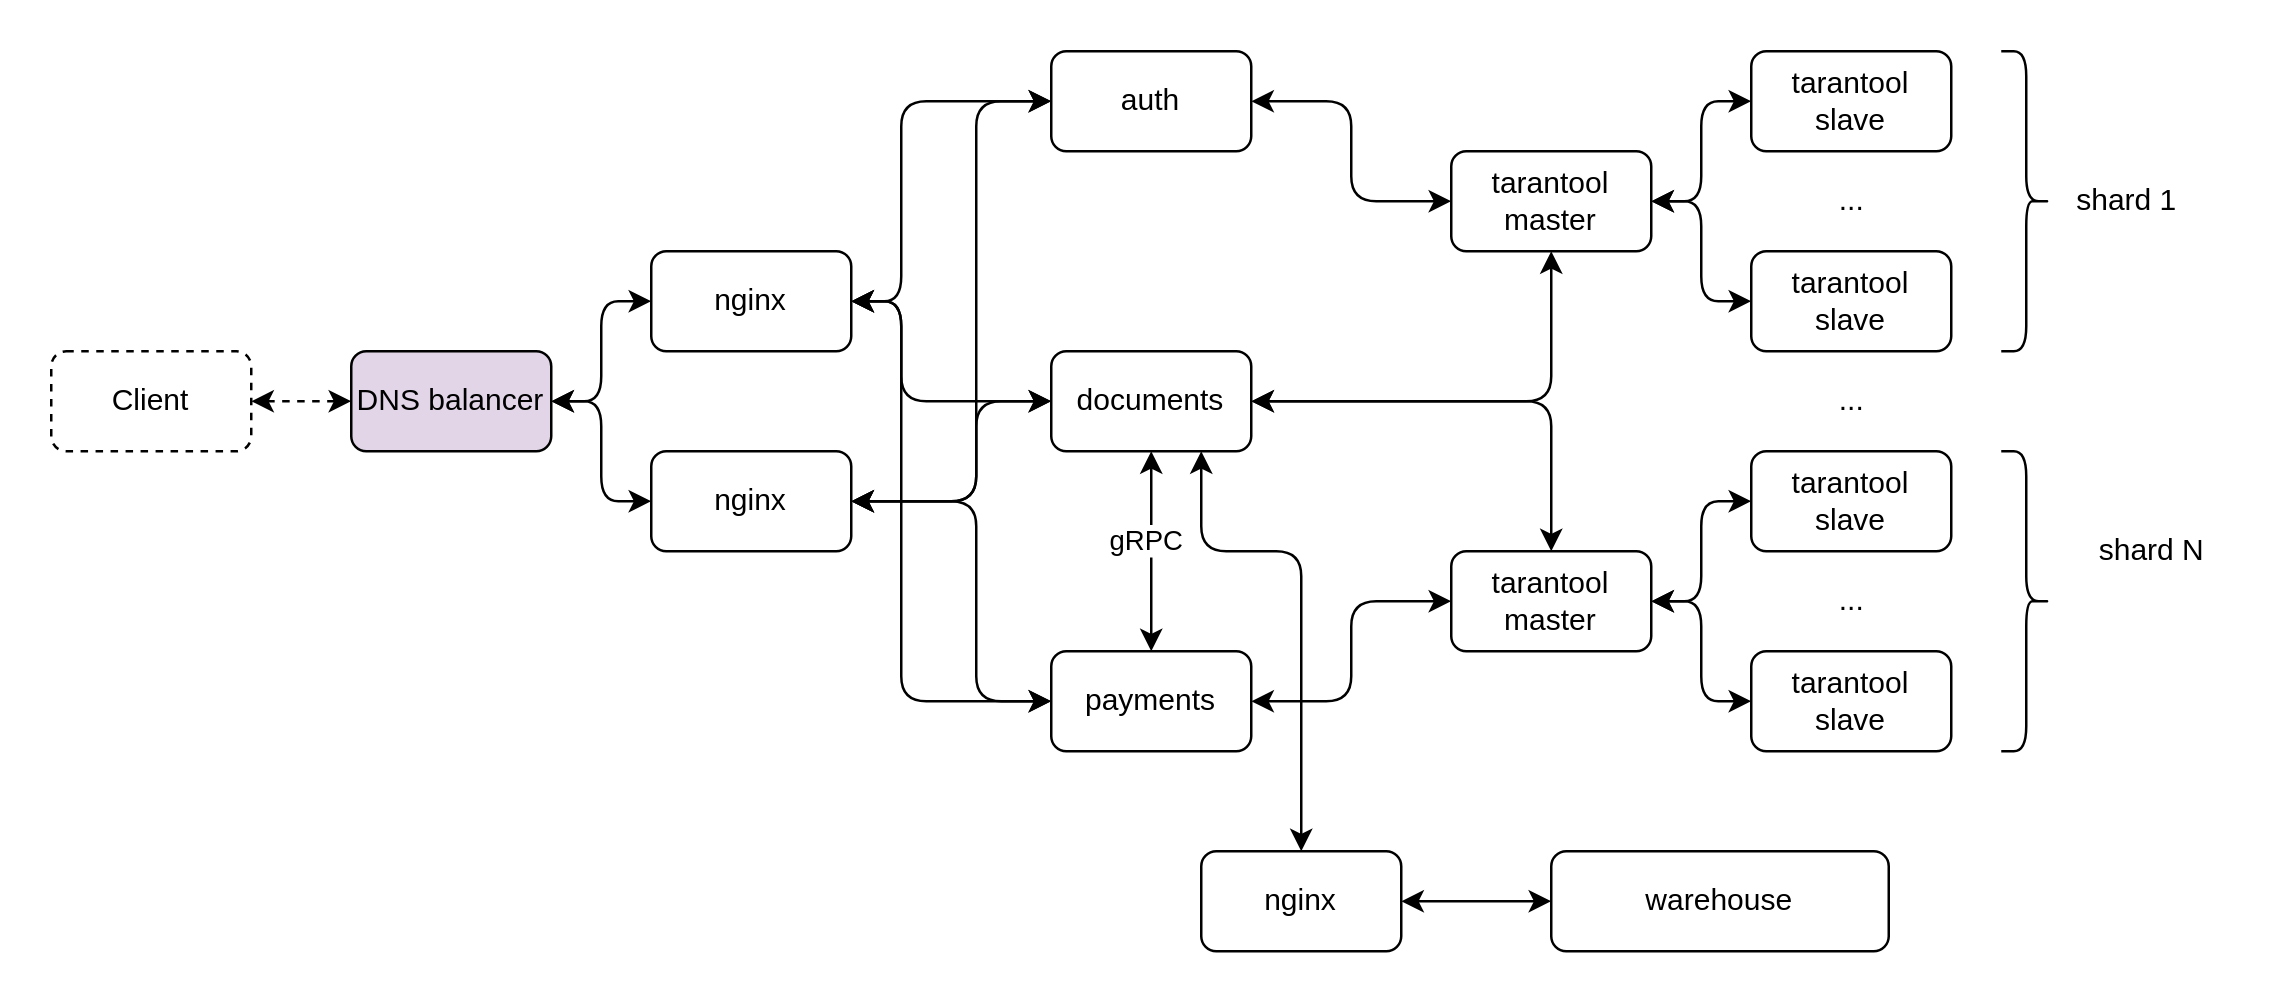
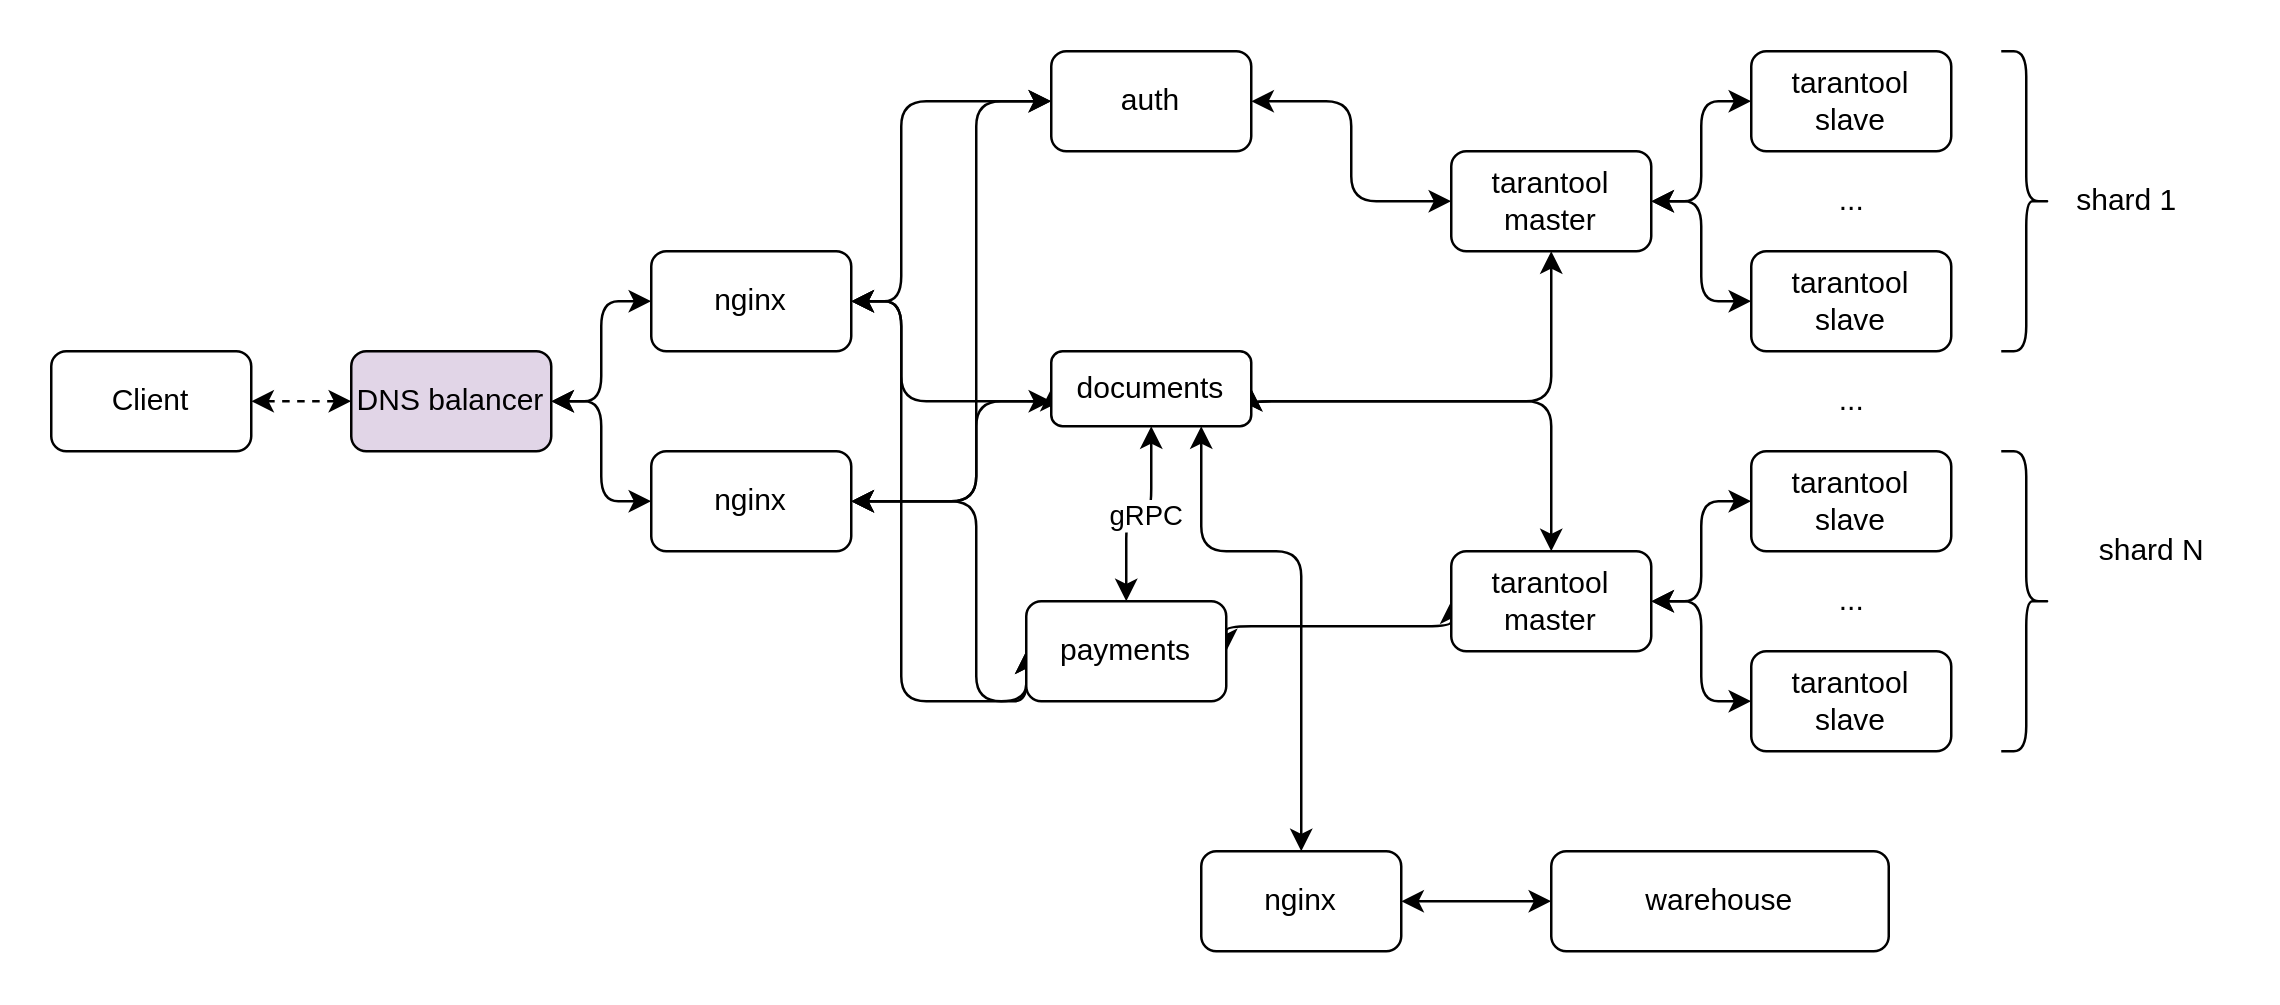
  <mxCell id="0" />
  <mxCell id="1" parent="0" />
  <mxCell id="2" style="edgeStyle=orthogonalEdgeStyle;rounded=0;orthogonalLoop=1;jettySize=auto;html=1;exitX=1;exitY=0.5;exitDx=0;exitDy=0;entryX=0;entryY=0.5;entryDx=0;entryDy=0;startArrow=classic;startFill=1;dashed=1;" parent="1" source="3" target="6" edge="1"><mxGeometry relative="1" as="geometry" /></mxCell>
- <mxCell id="3" value="Client" style="rounded=1;whiteSpace=wrap;html=1;dashed=1;" parent="1" vertex="1"><mxGeometry y="140" width="80" height="40" as="geometry" x="20" /></mxCell>
+ <mxCell id="3" value="Client" style="rounded=1;whiteSpace=wrap;html=1;" parent="1" vertex="1"><mxGeometry y="140" width="80" height="40" as="geometry" x="20" /></mxCell>
  <mxCell id="4" style="edgeStyle=orthogonalEdgeStyle;rounded=1;orthogonalLoop=1;jettySize=auto;html=1;exitX=1;exitY=0.5;exitDx=0;exitDy=0;entryX=0;entryY=0.5;entryDx=0;entryDy=0;startArrow=classic;startFill=1;" parent="1" source="6" target="10" edge="1"><mxGeometry relative="1" as="geometry" /></mxCell>
  <mxCell id="5" style="edgeStyle=orthogonalEdgeStyle;rounded=1;orthogonalLoop=1;jettySize=auto;html=1;exitX=1;exitY=0.5;exitDx=0;exitDy=0;entryX=0;entryY=0.5;entryDx=0;entryDy=0;startArrow=classic;startFill=1;" parent="1" source="6" target="16" edge="1"><mxGeometry relative="1" as="geometry" /></mxCell>
  <mxCell id="6" value="DNS balancer" style="rounded=1;whiteSpace=wrap;html=1;fillColor=#e1d5e7;" parent="1" vertex="1"><mxGeometry x="140" y="140" width="80" height="40" as="geometry" /></mxCell>
  <mxCell id="7" style="edgeStyle=orthogonalEdgeStyle;rounded=1;orthogonalLoop=1;jettySize=auto;html=1;exitX=1;exitY=0.5;exitDx=0;exitDy=0;entryX=0;entryY=0.5;entryDx=0;entryDy=0;startArrow=classic;startFill=1;" parent="1" source="10" target="12" edge="1"><mxGeometry relative="1" as="geometry"><Array as="points"><mxPoint x="360" y="120" /><mxPoint x="360" y="40" /></Array></mxGeometry></mxCell>
  <mxCell id="8" style="edgeStyle=orthogonalEdgeStyle;rounded=1;orthogonalLoop=1;jettySize=auto;html=1;exitX=1;exitY=0.5;exitDx=0;exitDy=0;startArrow=classic;startFill=1;" parent="1" source="10" target="20" edge="1"><mxGeometry relative="1" as="geometry"><Array as="points"><mxPoint x="360" y="120" /><mxPoint x="360" y="160" /></Array></mxGeometry></mxCell>
  <mxCell id="9" style="edgeStyle=orthogonalEdgeStyle;rounded=1;orthogonalLoop=1;jettySize=auto;html=1;exitX=1;exitY=0.5;exitDx=0;exitDy=0;entryX=0;entryY=0.5;entryDx=0;entryDy=0;startArrow=classic;startFill=1;" parent="1" source="10" target="24" edge="1"><mxGeometry relative="1" as="geometry"><Array as="points"><mxPoint x="360" y="120" /><mxPoint x="360" y="280" /></Array></mxGeometry></mxCell>
  <mxCell id="10" value="nginx" style="rounded=1;whiteSpace=wrap;html=1;" parent="1" vertex="1"><mxGeometry x="260" y="100" width="80" height="40" as="geometry" /></mxCell>
  <mxCell id="11" style="edgeStyle=elbowEdgeStyle;rounded=1;orthogonalLoop=1;jettySize=auto;elbow=vertical;html=1;exitX=1;exitY=0.5;exitDx=0;exitDy=0;entryX=0;entryY=0.5;entryDx=0;entryDy=0;startArrow=classic;startFill=1;" parent="1" source="12" target="27" edge="1"><mxGeometry relative="1" as="geometry" /></mxCell>
  <mxCell id="12" value="auth" style="rounded=1;whiteSpace=wrap;html=1;" parent="1" vertex="1"><mxGeometry x="420" y="20" width="80" height="40" as="geometry" /></mxCell>
  <mxCell id="13" style="edgeStyle=orthogonalEdgeStyle;rounded=1;orthogonalLoop=1;jettySize=auto;html=1;exitX=1;exitY=0.5;exitDx=0;exitDy=0;entryX=0;entryY=0.5;entryDx=0;entryDy=0;startArrow=classic;startFill=1;" parent="1" source="16" target="12" edge="1"><mxGeometry relative="1" as="geometry"><Array as="points"><mxPoint x="390" y="200" /><mxPoint x="390" y="40" /></Array></mxGeometry></mxCell>
  <mxCell id="14" style="edgeStyle=orthogonalEdgeStyle;rounded=1;orthogonalLoop=1;jettySize=auto;html=1;exitX=1;exitY=0.5;exitDx=0;exitDy=0;entryX=0;entryY=0.5;entryDx=0;entryDy=0;startArrow=classic;startFill=1;" parent="1" source="16" target="20" edge="1"><mxGeometry relative="1" as="geometry"><Array as="points"><mxPoint x="390" y="200" /><mxPoint x="390" y="160" /></Array></mxGeometry></mxCell>
  <mxCell id="15" style="edgeStyle=orthogonalEdgeStyle;rounded=1;orthogonalLoop=1;jettySize=auto;html=1;exitX=1;exitY=0.5;exitDx=0;exitDy=0;entryX=0;entryY=0.5;entryDx=0;entryDy=0;startArrow=classic;startFill=1;" parent="1" source="16" target="24" edge="1"><mxGeometry relative="1" as="geometry"><Array as="points"><mxPoint x="390" y="200" /><mxPoint x="390" y="280" /></Array></mxGeometry></mxCell>
  <mxCell id="16" value="nginx" style="rounded=1;whiteSpace=wrap;html=1;" parent="1" vertex="1"><mxGeometry x="260" y="180" width="80" height="40" as="geometry" /></mxCell>
  <mxCell id="17" style="edgeStyle=elbowEdgeStyle;rounded=1;orthogonalLoop=1;jettySize=auto;elbow=vertical;html=1;exitX=1;exitY=0.5;exitDx=0;exitDy=0;entryX=0.5;entryY=1;entryDx=0;entryDy=0;startArrow=classic;startFill=1;" parent="1" source="20" target="27" edge="1"><mxGeometry relative="1" as="geometry"><Array as="points"><mxPoint x="510" y="160" /></Array></mxGeometry></mxCell>
  <mxCell id="18" style="edgeStyle=elbowEdgeStyle;rounded=1;orthogonalLoop=1;jettySize=auto;elbow=vertical;html=1;exitX=1;exitY=0.5;exitDx=0;exitDy=0;entryX=0.5;entryY=0;entryDx=0;entryDy=0;startArrow=classic;startFill=1;" parent="1" source="20" target="33" edge="1"><mxGeometry relative="1" as="geometry"><Array as="points"><mxPoint x="590" y="160" /></Array></mxGeometry></mxCell>
  <mxCell id="19" style="edgeStyle=orthogonalEdgeStyle;rounded=1;orthogonalLoop=1;jettySize=auto;html=1;exitX=0.75;exitY=1;exitDx=0;exitDy=0;entryX=0.5;entryY=0;entryDx=0;entryDy=0;startArrow=classic;startFill=1;" edge="1" parent="1" source="20" target="43"><mxGeometry relative="1" as="geometry"><Array as="points"><mxPoint x="480" y="220" /><mxPoint x="520" y="220" /></Array></mxGeometry></mxCell>
- <mxCell id="20" value="documents" style="rounded=1;whiteSpace=wrap;html=1;" parent="1" vertex="1"><mxGeometry x="420" y="140" width="80" height="40" as="geometry" /></mxCell>
+ <mxCell id="20" value="documents" style="rounded=1;whiteSpace=wrap;html=1;" parent="1" vertex="1"><mxGeometry x="420" y="140" width="80" height="30" as="geometry" /></mxCell>
  <mxCell id="21" style="edgeStyle=elbowEdgeStyle;rounded=1;orthogonalLoop=1;jettySize=auto;elbow=vertical;html=1;exitX=1;exitY=0.5;exitDx=0;exitDy=0;entryX=0;entryY=0.5;entryDx=0;entryDy=0;startArrow=classic;startFill=1;" parent="1" source="24" target="33" edge="1"><mxGeometry relative="1" as="geometry" /></mxCell>
  <mxCell id="22" style="edgeStyle=orthogonalEdgeStyle;rounded=1;orthogonalLoop=1;jettySize=auto;html=1;exitX=0.5;exitY=0;exitDx=0;exitDy=0;entryX=0.5;entryY=1;entryDx=0;entryDy=0;startArrow=classic;startFill=1;" edge="1" parent="1" source="24" target="20"><mxGeometry relative="1" as="geometry" /></mxCell>
  <mxCell id="23" value="gRPC" style="edgeLabel;html=1;align=center;verticalAlign=middle;resizable=0;points=[];" vertex="1" connectable="0" parent="22"><mxGeometry x="0.125" y="3" relative="1" as="geometry"><mxPoint as="offset" /></mxGeometry></mxCell>
- <mxCell id="24" value="payments" style="rounded=1;whiteSpace=wrap;html=1;" parent="1" vertex="1"><mxGeometry x="420" y="260" width="80" height="40" as="geometry" /></mxCell>
+ <mxCell id="24" value="payments" style="rounded=1;whiteSpace=wrap;html=1;" parent="1" vertex="1"><mxGeometry x="410" y="240" width="80" height="40" as="geometry" /></mxCell>
  <mxCell id="25" style="edgeStyle=elbowEdgeStyle;rounded=1;orthogonalLoop=1;jettySize=auto;elbow=vertical;html=1;exitX=1;exitY=0.5;exitDx=0;exitDy=0;entryX=0;entryY=0.5;entryDx=0;entryDy=0;startArrow=classic;startFill=1;" parent="1" source="27" target="28" edge="1"><mxGeometry relative="1" as="geometry" /></mxCell>
  <mxCell id="26" style="edgeStyle=elbowEdgeStyle;rounded=1;orthogonalLoop=1;jettySize=auto;elbow=vertical;html=1;exitX=1;exitY=0.5;exitDx=0;exitDy=0;entryX=0;entryY=0.5;entryDx=0;entryDy=0;startArrow=classic;startFill=1;" parent="1" source="27" target="29" edge="1"><mxGeometry relative="1" as="geometry" /></mxCell>
  <mxCell id="27" value="tarantool&lt;br&gt;master" style="rounded=1;whiteSpace=wrap;html=1;" parent="1" vertex="1"><mxGeometry x="580" y="60" width="80" height="40" as="geometry" /></mxCell>
  <mxCell id="28" value="tarantool&lt;br&gt;slave" style="rounded=1;whiteSpace=wrap;html=1;" parent="1" vertex="1"><mxGeometry x="700" y="20" width="80" height="40" as="geometry" /></mxCell>
  <mxCell id="29" value="tarantool&lt;br&gt;slave" style="rounded=1;whiteSpace=wrap;html=1;" parent="1" vertex="1"><mxGeometry x="700" y="100" width="80" height="40" as="geometry" /></mxCell>
  <mxCell id="30" value="..." style="text;html=1;align=center;verticalAlign=middle;resizable=0;points=[];autosize=1;strokeColor=none;fillColor=none;" parent="1" vertex="1"><mxGeometry x="725" y="70" width="30" height="20" as="geometry" /></mxCell>
  <mxCell id="31" style="edgeStyle=elbowEdgeStyle;rounded=1;orthogonalLoop=1;jettySize=auto;elbow=vertical;html=1;exitX=1;exitY=0.5;exitDx=0;exitDy=0;entryX=0;entryY=0.5;entryDx=0;entryDy=0;startArrow=classic;startFill=1;" parent="1" source="33" target="34" edge="1"><mxGeometry relative="1" as="geometry" /></mxCell>
  <mxCell id="32" style="edgeStyle=elbowEdgeStyle;rounded=1;orthogonalLoop=1;jettySize=auto;elbow=vertical;html=1;exitX=1;exitY=0.5;exitDx=0;exitDy=0;entryX=0;entryY=0.5;entryDx=0;entryDy=0;startArrow=classic;startFill=1;" parent="1" source="33" target="35" edge="1"><mxGeometry relative="1" as="geometry" /></mxCell>
  <mxCell id="33" value="tarantool&lt;br&gt;master" style="rounded=1;whiteSpace=wrap;html=1;" parent="1" vertex="1"><mxGeometry x="580" y="220" width="80" height="40" as="geometry" /></mxCell>
  <mxCell id="34" value="tarantool&lt;br&gt;slave" style="rounded=1;whiteSpace=wrap;html=1;" parent="1" vertex="1"><mxGeometry x="700" y="180" width="80" height="40" as="geometry" /></mxCell>
  <mxCell id="35" value="tarantool&lt;br&gt;slave" style="rounded=1;whiteSpace=wrap;html=1;" parent="1" vertex="1"><mxGeometry x="700" y="260" width="80" height="40" as="geometry" /></mxCell>
  <mxCell id="36" value="..." style="text;html=1;align=center;verticalAlign=middle;resizable=0;points=[];autosize=1;strokeColor=none;fillColor=none;" parent="1" vertex="1"><mxGeometry x="725" y="230" width="30" height="20" as="geometry" /></mxCell>
  <mxCell id="37" value="..." style="text;html=1;align=center;verticalAlign=middle;resizable=0;points=[];autosize=1;strokeColor=none;fillColor=none;" parent="1" vertex="1"><mxGeometry x="725" y="150" width="30" height="20" as="geometry" /></mxCell>
  <mxCell id="38" value="" style="shape=curlyBracket;whiteSpace=wrap;html=1;rounded=1;flipH=1;" parent="1" vertex="1"><mxGeometry x="800" y="180" width="20" height="120" as="geometry" /></mxCell>
  <mxCell id="39" value="" style="shape=curlyBracket;whiteSpace=wrap;html=1;rounded=1;flipH=1;" parent="1" vertex="1"><mxGeometry x="800" y="20" width="20" height="120" as="geometry" /></mxCell>
  <mxCell id="40" value="shard 1" style="text;html=1;align=center;verticalAlign=middle;resizable=0;points=[];autosize=1;strokeColor=none;fillColor=none;" parent="1" vertex="1"><mxGeometry x="820" y="70" width="60" height="20" as="geometry" /></mxCell>
  <mxCell id="41" value="shard N" style="text;html=1;align=center;verticalAlign=middle;resizable=0;points=[];autosize=1;strokeColor=none;fillColor=none;" parent="1" vertex="1"><mxGeometry x="830" y="210" width="60" height="20" as="geometry" /></mxCell>
  <mxCell id="42" style="edgeStyle=orthogonalEdgeStyle;rounded=1;orthogonalLoop=1;jettySize=auto;html=1;exitX=1;exitY=0.5;exitDx=0;exitDy=0;entryX=0;entryY=0.5;entryDx=0;entryDy=0;startArrow=classic;startFill=1;" edge="1" parent="1" source="43" target="44"><mxGeometry relative="1" as="geometry" /></mxCell>
  <mxCell id="43" value="nginx" style="rounded=1;whiteSpace=wrap;html=1;" vertex="1" parent="1"><mxGeometry x="480" y="340" width="80" height="40" as="geometry" /></mxCell>
  <mxCell id="44" value="warehouse" style="rounded=1;whiteSpace=wrap;html=1;" vertex="1" parent="1"><mxGeometry x="620" y="340" width="135" height="40" as="geometry" /></mxCell>
